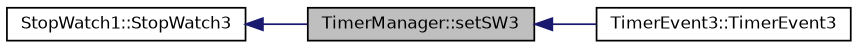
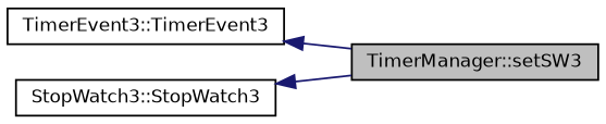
  digraph {
    rankdir=LR
    node [color=black fillcolor=white fontname=Helvetica fontsize=10 shape=record style=filled]
    edge [color=midnightblue dir=back fontname=Helvetica fontsize=10 labelfontname=Helvetica labelfontsize=10 style=solid]
    n1 [fillcolor=grey75 fontcolor=black height=0.2 label="TimerManager::setSW3" width=0.4]
    n2 [height=0.2 label="TimerEvent3::TimerEvent3" width=0.4]
-   n3 [height=0.2 label="StopWatch1::StopWatch3" width=0.4]
-   n1 -> n2
+   n3 [height=0.2 label="StopWatch3::StopWatch3" width=0.4]
+   n2 -> n1
    n3 -> n1
  }
